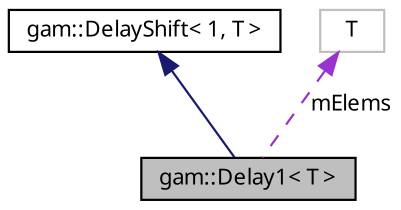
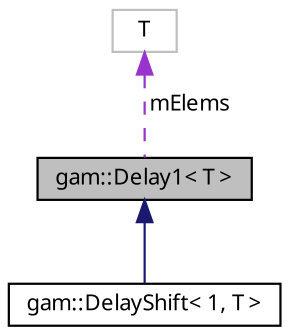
  digraph {
    node [color=black fontname="FreeSans.ttf" fontsize=10 shape=record]
    edge [dir=back fontname="FreeSans.ttf" fontsize=10 labelfontname="FreeSans.ttf" labelfontsize=10]
    n1 [fillcolor=grey75 fontcolor=black height=0.2 label="gam::Delay1\< T \>" style=filled width=0.4]
    n2 [height=0.2 label="gam::DelayShift\< 1, T \>" width=0.4]
    n3 [color=grey75 height=0.2 label=T width=0.4]
-   n2 -> n1 [color=midnightblue style=solid]
+   n1 -> n2 [color=midnightblue style=solid]
    n3 -> n1 [color=darkorchid3 label=" mElems" style=dashed]
  }
